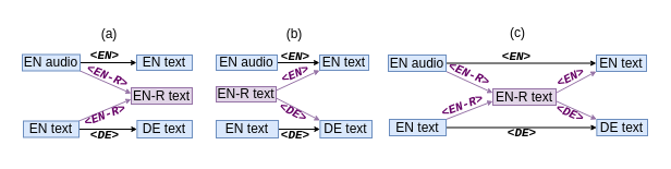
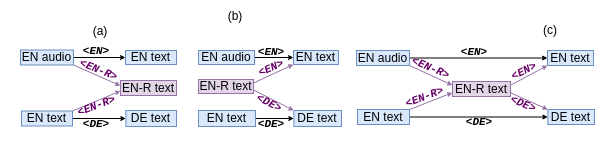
  <mxCell id="0" />
  <mxCell id="1" parent="0" />
  <mxCell id="2" style="edgeStyle=orthogonalEdgeStyle;rounded=0;orthogonalLoop=1;jettySize=auto;html=1;exitX=1;exitY=0.5;exitDx=0;exitDy=0;entryX=0;entryY=0.5;entryDx=0;entryDy=0;startSize=6;endSize=3;" parent="1" source="3" target="4" edge="1"><mxGeometry relative="1" as="geometry" /></mxCell>
  <mxCell id="3" value="EN audio" style="text;html=1;strokeColor=#6c8ebf;fillColor=#dae8fc;align=center;verticalAlign=middle;whiteSpace=wrap;rounded=0;" parent="1" vertex="1"><mxGeometry x="198" y="50" width="56" height="14" as="geometry" /></mxCell>
  <mxCell id="4" value="EN text" style="text;html=1;strokeColor=#6c8ebf;fillColor=#dae8fc;align=center;verticalAlign=middle;whiteSpace=wrap;rounded=0;" parent="1" vertex="1"><mxGeometry x="293" y="50" width="45" height="14" as="geometry" /></mxCell>
  <mxCell id="5" style="edgeStyle=orthogonalEdgeStyle;rounded=0;orthogonalLoop=1;jettySize=auto;html=1;exitX=1;exitY=0.5;exitDx=0;exitDy=0;entryX=0;entryY=0.5;entryDx=0;entryDy=0;startSize=6;endSize=3;" parent="1" source="6" target="7" edge="1"><mxGeometry relative="1" as="geometry" /></mxCell>
  <mxCell id="6" value="EN text" style="text;html=1;strokeColor=#6c8ebf;fillColor=#dae8fc;align=center;verticalAlign=middle;whiteSpace=wrap;rounded=0;" parent="1" vertex="1"><mxGeometry x="198" y="110" width="57" height="16" as="geometry" /></mxCell>
  <mxCell id="7" value="DE text" style="text;html=1;strokeColor=#6c8ebf;fillColor=#dae8fc;align=center;verticalAlign=middle;whiteSpace=wrap;rounded=0;" parent="1" vertex="1"><mxGeometry x="293.38" y="110" width="47.62" height="16" as="geometry" /></mxCell>
  <mxCell id="8" style="edgeStyle=none;rounded=0;orthogonalLoop=1;jettySize=auto;html=1;exitX=1;exitY=0.25;exitDx=0;exitDy=0;entryX=0;entryY=1;entryDx=0;entryDy=0;fillColor=#e1d5e7;strokeColor=#9673a6;startSize=6;endSize=3;" parent="1" source="12" target="4" edge="1"><mxGeometry relative="1" as="geometry"><mxPoint x="241" y="74" as="sourcePoint" /></mxGeometry></mxCell>
  <mxCell id="9" style="edgeStyle=none;rounded=0;orthogonalLoop=1;jettySize=auto;html=1;exitX=1;exitY=0.75;exitDx=0;exitDy=0;entryX=0;entryY=0;entryDx=0;entryDy=0;fillColor=#e1d5e7;strokeColor=#9673a6;startSize=6;endSize=3;" parent="1" source="12" target="7" edge="1"><mxGeometry relative="1" as="geometry"><mxPoint x="241" y="104" as="sourcePoint" /></mxGeometry></mxCell>
  <mxCell id="10" value="&lt;font style=&quot;font-size: 11px;&quot; face=&quot;Courier New&quot;&gt;&lt;i style=&quot;font-size: 11px;&quot;&gt;&amp;lt;EN&amp;gt;&lt;/i&gt;&lt;/font&gt;" style="text;html=1;strokeColor=none;fillColor=none;align=center;verticalAlign=middle;whiteSpace=wrap;rounded=0;rotation=-24;fontStyle=1;fontColor=#660066;fontSize=11;" parent="1" vertex="1"><mxGeometry x="251" y="58" width="40" height="20" as="geometry" /></mxCell>
  <mxCell id="11" value="&lt;font style=&quot;font-size: 11px;&quot; face=&quot;Courier New&quot;&gt;&lt;i style=&quot;font-size: 11px;&quot;&gt;&amp;lt;DE&amp;gt;&lt;/i&gt;&lt;/font&gt;" style="text;html=1;strokeColor=none;fillColor=none;align=center;verticalAlign=middle;whiteSpace=wrap;rounded=0;rotation=27;fontStyle=1;fontColor=#660066;fontSize=11;" parent="1" vertex="1"><mxGeometry x="249" y="96" width="40" height="14" as="geometry" /></mxCell>
  <mxCell id="12" value="EN-R text" style="text;html=1;strokeColor=#9673a6;fillColor=#e1d5e7;align=center;verticalAlign=middle;whiteSpace=wrap;rounded=0;" parent="1" vertex="1"><mxGeometry x="198" y="79" width="55" height="14" as="geometry" /></mxCell>
  <mxCell id="13" value="&lt;font face=&quot;Courier New&quot; size=&quot;1&quot;&gt;&lt;i style=&quot;font-size: 11px&quot;&gt;&amp;lt;EN&amp;gt;&lt;/i&gt;&lt;/font&gt;" style="text;html=1;strokeColor=none;fillColor=none;align=center;verticalAlign=middle;whiteSpace=wrap;rounded=0;fontStyle=1" parent="1" vertex="1"><mxGeometry x="251" y="41" width="40" height="20" as="geometry" /></mxCell>
  <mxCell id="14" value="&lt;font face=&quot;Courier New&quot; size=&quot;1&quot;&gt;&lt;i style=&quot;font-size: 11px&quot;&gt;&amp;lt;DE&amp;gt;&lt;/i&gt;&lt;/font&gt;" style="text;html=1;strokeColor=none;fillColor=none;align=center;verticalAlign=middle;whiteSpace=wrap;rounded=0;fontStyle=1" parent="1" vertex="1"><mxGeometry x="251" y="113" width="40" height="20" as="geometry" /></mxCell>
  <mxCell id="15" style="edgeStyle=none;rounded=0;orthogonalLoop=1;jettySize=auto;html=1;exitX=1;exitY=1;exitDx=0;exitDy=0;entryX=0;entryY=0.35;entryDx=0;entryDy=0;fillColor=#e1d5e7;strokeColor=#9673a6;endSize=3;entryPerimeter=0;" parent="1" source="17" target="23" edge="1"><mxGeometry relative="1" as="geometry"><mxPoint x="125" y="74" as="targetPoint" /></mxGeometry></mxCell>
  <mxCell id="16" style="edgeStyle=orthogonalEdgeStyle;rounded=0;orthogonalLoop=1;jettySize=auto;html=1;exitX=1;exitY=0.5;exitDx=0;exitDy=0;entryX=0;entryY=0.5;entryDx=0;entryDy=0;startSize=6;endSize=3;" parent="1" source="17" target="18" edge="1"><mxGeometry relative="1" as="geometry" /></mxCell>
  <mxCell id="17" value="EN audio" style="text;html=1;strokeColor=#6c8ebf;fillColor=#dae8fc;align=center;verticalAlign=middle;whiteSpace=wrap;rounded=0;" parent="1" vertex="1"><mxGeometry x="20" y="49.5" width="53" height="15" as="geometry" /></mxCell>
  <mxCell id="18" value="EN&amp;nbsp;text" style="text;html=1;strokeColor=#6c8ebf;fillColor=#dae8fc;align=center;verticalAlign=middle;whiteSpace=wrap;rounded=0;" parent="1" vertex="1"><mxGeometry x="125" y="50" width="51" height="14" as="geometry" /></mxCell>
  <mxCell id="19" style="rounded=0;orthogonalLoop=1;jettySize=auto;html=1;exitX=1;exitY=0;exitDx=0;exitDy=0;entryX=0;entryY=0.7;entryDx=0;entryDy=0;fillColor=#e1d5e7;strokeColor=#9673a6;startSize=6;endSize=3;entryPerimeter=0;" parent="1" source="21" target="23" edge="1"><mxGeometry relative="1" as="geometry"><mxPoint x="125" y="104" as="targetPoint" /></mxGeometry></mxCell>
  <mxCell id="20" style="edgeStyle=orthogonalEdgeStyle;rounded=0;orthogonalLoop=1;jettySize=auto;html=1;exitX=1;exitY=0.5;exitDx=0;exitDy=0;entryX=0;entryY=0.5;entryDx=0;entryDy=0;startSize=6;endSize=3;" parent="1" source="21" target="22" edge="1"><mxGeometry relative="1" as="geometry" /></mxCell>
  <mxCell id="21" value="EN&amp;nbsp;text" style="text;html=1;strokeColor=#6c8ebf;fillColor=#dae8fc;align=center;verticalAlign=middle;whiteSpace=wrap;rounded=0;" parent="1" vertex="1"><mxGeometry x="21" y="110.5" width="51" height="15" as="geometry" /></mxCell>
  <mxCell id="22" value="DE text" style="text;html=1;strokeColor=#6c8ebf;fillColor=#dae8fc;align=center;verticalAlign=middle;whiteSpace=wrap;rounded=0;" parent="1" vertex="1"><mxGeometry x="125.38" y="110" width="50.62" height="16" as="geometry" /></mxCell>
  <mxCell id="23" value="EN-R text" style="text;html=1;strokeColor=#9673a6;fillColor=#e1d5e7;align=center;verticalAlign=middle;whiteSpace=wrap;rounded=0;" parent="1" vertex="1"><mxGeometry x="120" y="80" width="56" height="15" as="geometry" /></mxCell>
  <mxCell id="24" value="&lt;font face=&quot;Courier New&quot; style=&quot;font-size: 11px;&quot;&gt;&lt;i style=&quot;font-size: 11px;&quot;&gt;&lt;span style=&quot;font-size: 11px;&quot;&gt;&amp;lt;EN-R&amp;gt;&lt;/span&gt;&lt;/i&gt;&lt;/font&gt;" style="text;html=1;strokeColor=none;fillColor=none;align=center;verticalAlign=middle;whiteSpace=wrap;rounded=0;rotation=-21;fontStyle=1;fontColor=#660066;fontSize=11;" parent="1" vertex="1"><mxGeometry x="73.5" y="96" width="45" height="20" as="geometry" /></mxCell>
  <mxCell id="25" value="&lt;font face=&quot;Courier New&quot; style=&quot;font-size: 11px;&quot;&gt;&lt;i style=&quot;font-size: 11px;&quot;&gt;&lt;span style=&quot;font-size: 11px;&quot;&gt;&amp;lt;EN-R&amp;gt;&lt;/span&gt;&lt;/i&gt;&lt;/font&gt;" style="text;html=1;strokeColor=none;fillColor=none;align=center;verticalAlign=middle;whiteSpace=wrap;rounded=0;rotation=22;fontStyle=1;fontColor=#660066;fontSize=11;" parent="1" vertex="1"><mxGeometry x="76" y="60" width="45" height="20" as="geometry" /></mxCell>
  <mxCell id="26" value="&lt;font face=&quot;Courier New&quot; size=&quot;1&quot;&gt;&lt;i style=&quot;font-size: 11px&quot;&gt;&amp;lt;EN&amp;gt;&lt;/i&gt;&lt;/font&gt;" style="text;html=1;strokeColor=none;fillColor=none;align=center;verticalAlign=middle;whiteSpace=wrap;rounded=0;fontStyle=1" parent="1" vertex="1"><mxGeometry x="76" y="40" width="40" height="20" as="geometry" /></mxCell>
  <mxCell id="27" value="&lt;font face=&quot;Courier New&quot; size=&quot;1&quot;&gt;&lt;i style=&quot;font-size: 11px&quot;&gt;&amp;lt;DE&amp;gt;&lt;/i&gt;&lt;/font&gt;" style="text;html=1;strokeColor=none;fillColor=none;align=center;verticalAlign=middle;whiteSpace=wrap;rounded=0;fontStyle=1" parent="1" vertex="1"><mxGeometry x="76" y="113" width="40" height="20" as="geometry" /></mxCell>
  <mxCell id="28" style="edgeStyle=none;rounded=0;orthogonalLoop=1;jettySize=auto;html=1;exitX=1;exitY=1;exitDx=0;exitDy=0;entryX=0;entryY=0.25;entryDx=0;entryDy=0;fillColor=#e1d5e7;strokeColor=#9673a6;endSize=3;" parent="1" source="30" target="40" edge="1"><mxGeometry relative="1" as="geometry"><mxPoint x="435" y="74" as="targetPoint" /></mxGeometry></mxCell>
  <mxCell id="29" style="edgeStyle=orthogonalEdgeStyle;rounded=0;orthogonalLoop=1;jettySize=auto;html=1;exitX=1;exitY=0.5;exitDx=0;exitDy=0;entryX=0;entryY=0.5;entryDx=0;entryDy=0;startSize=6;endSize=3;" parent="1" source="30" target="31" edge="1"><mxGeometry relative="1" as="geometry" /></mxCell>
  <mxCell id="30" value="EN audio" style="text;html=1;strokeColor=#6c8ebf;fillColor=#dae8fc;align=center;verticalAlign=middle;whiteSpace=wrap;rounded=0;" parent="1" vertex="1"><mxGeometry x="356" y="50" width="53" height="15" as="geometry" /></mxCell>
  <mxCell id="31" value="EN&amp;nbsp;text" style="text;html=1;strokeColor=#6c8ebf;fillColor=#dae8fc;align=center;verticalAlign=middle;whiteSpace=wrap;rounded=0;" parent="1" vertex="1"><mxGeometry x="547" y="50" width="46" height="15" as="geometry" /></mxCell>
  <mxCell id="32" style="rounded=0;orthogonalLoop=1;jettySize=auto;html=1;exitX=1;exitY=0;exitDx=0;exitDy=0;entryX=0;entryY=0.75;entryDx=0;entryDy=0;fillColor=#e1d5e7;strokeColor=#9673a6;startSize=6;endSize=3;" parent="1" source="34" target="40" edge="1"><mxGeometry relative="1" as="geometry"><mxPoint x="435" y="104" as="targetPoint" /></mxGeometry></mxCell>
  <mxCell id="33" style="edgeStyle=orthogonalEdgeStyle;rounded=0;orthogonalLoop=1;jettySize=auto;html=1;exitX=1;exitY=0.5;exitDx=0;exitDy=0;entryX=0;entryY=0.5;entryDx=0;entryDy=0;startSize=6;endSize=3;" parent="1" source="34" target="35" edge="1"><mxGeometry relative="1" as="geometry" /></mxCell>
  <mxCell id="34" value="EN&amp;nbsp;text" style="text;html=1;strokeColor=#6c8ebf;fillColor=#dae8fc;align=center;verticalAlign=middle;whiteSpace=wrap;rounded=0;" parent="1" vertex="1"><mxGeometry x="357" y="109" width="52" height="15" as="geometry" /></mxCell>
  <mxCell id="35" value="DE text" style="text;html=1;strokeColor=#6c8ebf;fillColor=#dae8fc;align=center;verticalAlign=middle;whiteSpace=wrap;rounded=0;" parent="1" vertex="1"><mxGeometry x="547.38" y="109" width="46.62" height="15" as="geometry" /></mxCell>
  <mxCell id="36" style="edgeStyle=none;rounded=0;orthogonalLoop=1;jettySize=auto;html=1;exitX=1;exitY=0.25;exitDx=0;exitDy=0;entryX=0;entryY=1;entryDx=0;entryDy=0;fillColor=#e1d5e7;strokeColor=#9673a6;startSize=6;endSize=3;" parent="1" source="40" target="31" edge="1"><mxGeometry relative="1" as="geometry"><mxPoint x="506" y="74" as="sourcePoint" /></mxGeometry></mxCell>
  <mxCell id="37" style="edgeStyle=none;rounded=0;orthogonalLoop=1;jettySize=auto;html=1;exitX=1;exitY=0.75;exitDx=0;exitDy=0;entryX=0;entryY=0;entryDx=0;entryDy=0;fillColor=#e1d5e7;strokeColor=#9673a6;startSize=6;endSize=3;" parent="1" source="40" target="35" edge="1"><mxGeometry relative="1" as="geometry"><mxPoint x="506" y="104" as="sourcePoint" /></mxGeometry></mxCell>
  <mxCell id="38" value="&lt;font style=&quot;font-size: 11px;&quot; face=&quot;Courier New&quot;&gt;&lt;i style=&quot;font-size: 11px;&quot;&gt;&amp;lt;&lt;/i&gt;&lt;/font&gt;&lt;i style=&quot;font-family: &amp;quot;courier new&amp;quot;; font-size: 11px;&quot;&gt;EN&lt;/i&gt;&lt;font style=&quot;font-size: 11px;&quot; face=&quot;Courier New&quot;&gt;&lt;i style=&quot;font-size: 11px;&quot;&gt;&amp;gt;&lt;/i&gt;&lt;/font&gt;" style="text;html=1;strokeColor=none;fillColor=none;align=center;verticalAlign=middle;whiteSpace=wrap;rounded=0;rotation=-27;fontStyle=1;fontColor=#660066;fontSize=11;" parent="1" vertex="1"><mxGeometry x="504" y="61" width="40" height="20" as="geometry" /></mxCell>
  <mxCell id="39" value="&lt;font style=&quot;font-size: 11px;&quot; face=&quot;Courier New&quot;&gt;&lt;i style=&quot;font-size: 11px;&quot;&gt;&amp;lt;DE&amp;gt;&lt;/i&gt;&lt;/font&gt;" style="text;html=1;strokeColor=none;fillColor=none;align=center;verticalAlign=middle;whiteSpace=wrap;rounded=0;rotation=23;fontStyle=1;fontColor=#660066;fontSize=11;" parent="1" vertex="1"><mxGeometry x="503" y="97" width="40" height="14" as="geometry" /></mxCell>
  <mxCell id="40" value="EN-R text" style="text;html=1;strokeColor=#9673a6;fillColor=#e1d5e7;align=center;verticalAlign=middle;whiteSpace=wrap;rounded=0;" parent="1" vertex="1"><mxGeometry x="452" y="81" width="58" height="15" as="geometry" /></mxCell>
  <mxCell id="41" value="&lt;font style=&quot;font-size: 11px;&quot; face=&quot;Courier New&quot;&gt;&lt;i style=&quot;font-size: 11px;&quot;&gt;&amp;lt;&lt;/i&gt;&lt;/font&gt;&lt;i style=&quot;font-family: &amp;quot;courier new&amp;quot;; font-size: 11px;&quot;&gt;EN&lt;/i&gt;&lt;font style=&quot;font-size: 11px;&quot; face=&quot;Courier New&quot;&gt;&lt;i style=&quot;font-size: 11px;&quot;&gt;-R&amp;gt;&lt;/i&gt;&lt;/font&gt;" style="text;html=1;strokeColor=none;fillColor=none;align=center;verticalAlign=middle;whiteSpace=wrap;rounded=0;rotation=-21;fontStyle=1;fontColor=#660066;fontSize=11;" parent="1" vertex="1"><mxGeometry x="402" y="87" width="45" height="20" as="geometry" /></mxCell>
  <mxCell id="42" value="&lt;font style=&quot;font-size: 11px;&quot; face=&quot;Courier New&quot;&gt;&lt;i style=&quot;font-size: 11px;&quot;&gt;&amp;lt;EN-R&amp;gt;&lt;/i&gt;&lt;/font&gt;" style="text;html=1;strokeColor=none;fillColor=none;align=center;verticalAlign=middle;whiteSpace=wrap;rounded=0;rotation=23;fontStyle=1;fontColor=#660066;fontSize=11;" parent="1" vertex="1"><mxGeometry x="408" y="58" width="45" height="20" as="geometry" /></mxCell>
  <mxCell id="43" value="&lt;font face=&quot;Courier New&quot; size=&quot;1&quot;&gt;&lt;i style=&quot;font-size: 11px&quot;&gt;&amp;lt;EN&amp;gt;&lt;/i&gt;&lt;/font&gt;" style="text;html=1;strokeColor=none;fillColor=none;align=center;verticalAlign=middle;whiteSpace=wrap;rounded=0;fontStyle=1" parent="1" vertex="1"><mxGeometry x="454" y="41" width="40" height="20" as="geometry" /></mxCell>
  <mxCell id="44" value="&lt;font face=&quot;Courier New&quot; size=&quot;1&quot;&gt;&lt;i style=&quot;font-size: 11px&quot;&gt;&amp;lt;DE&amp;gt;&lt;/i&gt;&lt;/font&gt;" style="text;html=1;strokeColor=none;fillColor=none;align=center;verticalAlign=middle;whiteSpace=wrap;rounded=0;fontStyle=1" parent="1" vertex="1"><mxGeometry x="459" y="111" width="40" height="20" as="geometry" /></mxCell>
  <mxCell id="45" value="(a)" style="text;html=1;strokeColor=none;fillColor=none;align=center;verticalAlign=middle;whiteSpace=wrap;rounded=0;" parent="1" vertex="1"><mxGeometry x="80" y="21" width="40" height="20" as="geometry" /></mxCell>
- <mxCell id="46" value="(b)" style="text;html=1;strokeColor=none;fillColor=none;align=center;verticalAlign=middle;whiteSpace=wrap;rounded=0;" parent="1" vertex="1"><mxGeometry x="250" y="21" width="40" height="20" as="geometry" /></mxCell>
- <mxCell id="47" value="(c)" style="text;html=1;strokeColor=none;fillColor=none;align=center;verticalAlign=middle;whiteSpace=wrap;rounded=0;" parent="1" vertex="1"><mxGeometry x="455" y="20" width="40" height="20" as="geometry" /></mxCell>
+ <mxCell id="46" value="(b)" style="text;html=1;strokeColor=none;fillColor=none;align=center;verticalAlign=middle;whiteSpace=wrap;rounded=0;" parent="1" vertex="1"><mxGeometry x="215" y="6" width="40" height="20" as="geometry" /></mxCell>
+ <mxCell id="47" value="(c)" style="text;html=1;strokeColor=none;fillColor=none;align=center;verticalAlign=middle;whiteSpace=wrap;rounded=0;" parent="1" vertex="1"><mxGeometry x="530" y="20" width="40" height="20" as="geometry" /></mxCell>
